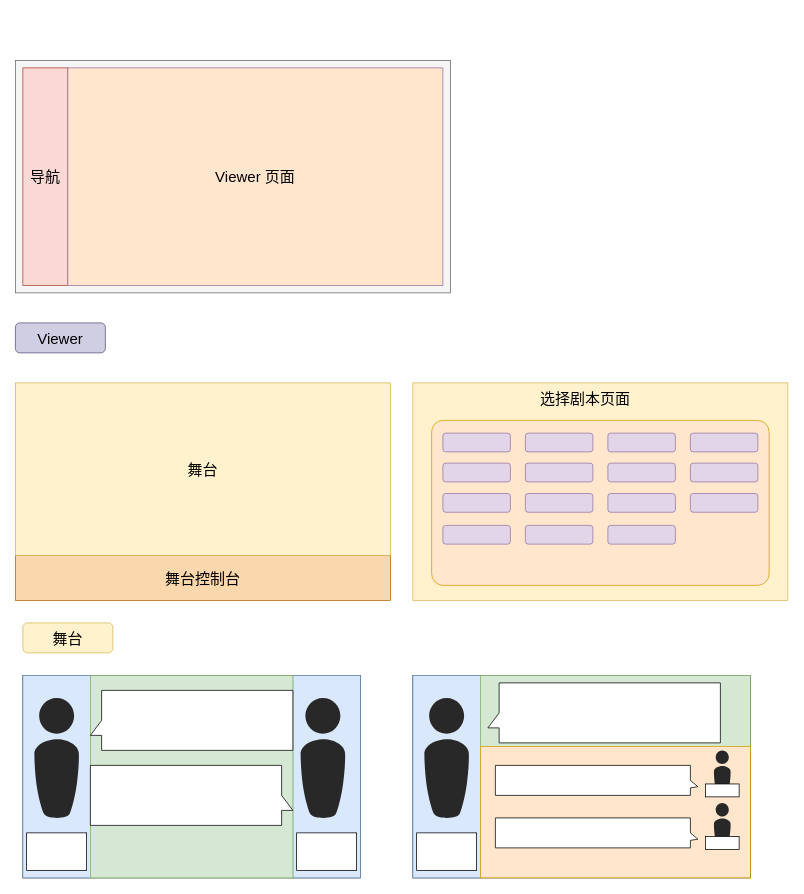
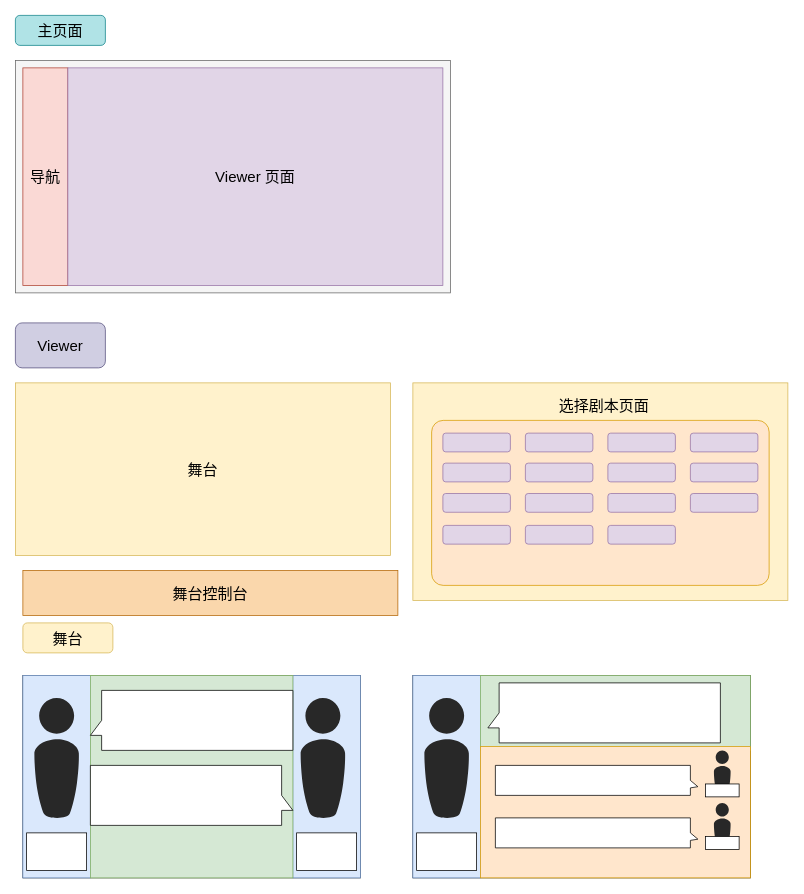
  <mxCell id="0" />
  <mxCell id="1" parent="0" />
  <mxCell id="2" value="" style="rounded=0;whiteSpace=wrap;html=1;fillColor=#f5f5f5;fontColor=#333333;strokeColor=#666666;fontSize=20;" parent="1" vertex="1"><mxGeometry x="20" y="80" width="580" height="310" as="geometry" /></mxCell>
- <mxCell id="4" value="舞台控制台" style="rounded=0;whiteSpace=wrap;html=1;fontSize=20;fillColor=#fad7ac;strokeColor=#b46504;" parent="1" vertex="1"><mxGeometry x="20" y="740" width="500" height="60" as="geometry" /></mxCell>
+ <mxCell id="3" value="主页面" style="rounded=1;whiteSpace=wrap;html=1;fillColor=#b0e3e6;strokeColor=#0e8088;fontSize=20;" parent="1" vertex="1"><mxGeometry x="20" y="20" width="120" height="40" as="geometry" /></mxCell>
+ <mxCell id="4" value="舞台控制台" style="rounded=0;whiteSpace=wrap;html=1;fontSize=20;fillColor=#fad7ac;strokeColor=#b46504;" parent="1" vertex="1"><mxGeometry x="30" y="760" width="500" height="60" as="geometry" /></mxCell>
  <mxCell id="5" value="舞台" style="rounded=0;whiteSpace=wrap;html=1;fontSize=20;fillColor=#fff2cc;strokeColor=#d6b656;" parent="1" vertex="1"><mxGeometry x="20" y="510" width="500" height="230" as="geometry" /></mxCell>
  <mxCell id="6" value="导航" style="rounded=0;whiteSpace=wrap;html=1;fontSize=20;fillColor=#fad9d5;strokeColor=#ae4132;" parent="1" vertex="1"><mxGeometry x="30" y="90" width="60" height="290" as="geometry" /></mxCell>
  <mxCell id="7" value="舞台" style="rounded=1;whiteSpace=wrap;html=1;fillColor=#fff2cc;strokeColor=#d6b656;fontSize=20;" parent="1" vertex="1"><mxGeometry x="30" y="830" width="120" height="40" as="geometry" /></mxCell>
  <mxCell id="8" value="" style="rounded=0;whiteSpace=wrap;html=1;fontSize=20;" parent="1" vertex="1"><mxGeometry x="30" y="900" width="450" height="270" as="geometry" /></mxCell>
  <mxCell id="9" value="" style="rounded=0;whiteSpace=wrap;html=1;fillColor=#dae8fc;strokeColor=#6c8ebf;fontSize=20;" parent="1" vertex="1"><mxGeometry x="30" y="900" width="90" height="270" as="geometry" /></mxCell>
  <mxCell id="10" value="" style="rounded=0;whiteSpace=wrap;html=1;fillColor=#dae8fc;strokeColor=#6c8ebf;fontSize=20;" parent="1" vertex="1"><mxGeometry x="390" y="900" width="90" height="270" as="geometry" /></mxCell>
  <mxCell id="11" value="" style="rounded=0;whiteSpace=wrap;html=1;fillColor=#d5e8d4;strokeColor=#82b366;fontSize=20;" parent="1" vertex="1"><mxGeometry x="120" y="900" width="270" height="270" as="geometry" /></mxCell>
  <mxCell id="12" value="" style="verticalLabelPosition=bottom;sketch=0;html=1;fillColor=#282828;strokeColor=none;verticalAlign=top;pointerEvents=1;align=center;shape=mxgraph.cisco_safe.people_places_things_icons.icon8;fontSize=20;" parent="1" vertex="1"><mxGeometry x="45" y="930" width="60" height="160" as="geometry" /></mxCell>
  <mxCell id="13" value="" style="verticalLabelPosition=bottom;sketch=0;html=1;fillColor=#282828;strokeColor=none;verticalAlign=top;pointerEvents=1;align=center;shape=mxgraph.cisco_safe.people_places_things_icons.icon8;fontSize=20;" parent="1" vertex="1"><mxGeometry x="400" y="930" width="60" height="160" as="geometry" /></mxCell>
  <mxCell id="14" value="" style="rounded=0;whiteSpace=wrap;html=1;fontSize=20;" parent="1" vertex="1"><mxGeometry x="35" y="1110" width="80" height="50" as="geometry" /></mxCell>
  <mxCell id="15" value="" style="rounded=0;whiteSpace=wrap;html=1;fontSize=20;" parent="1" vertex="1"><mxGeometry x="395" y="1110" width="80" height="50" as="geometry" /></mxCell>
  <mxCell id="16" value="" style="shape=callout;whiteSpace=wrap;html=1;perimeter=calloutPerimeter;size=15;position=0.5;base=20;position2=0.75;direction=south;fontSize=20;" parent="1" vertex="1"><mxGeometry x="120" y="920" width="270" height="80" as="geometry" /></mxCell>
  <mxCell id="17" value="" style="shape=callout;whiteSpace=wrap;html=1;perimeter=calloutPerimeter;size=15;position=0.5;base=20;position2=0.75;direction=south;flipH=1;fontSize=20;" parent="1" vertex="1"><mxGeometry x="120" y="1020" width="270" height="80" as="geometry" /></mxCell>
  <mxCell id="18" value="" style="rounded=0;whiteSpace=wrap;html=1;fontSize=20;" parent="1" vertex="1"><mxGeometry x="550" y="900" width="450" height="270" as="geometry" /></mxCell>
  <mxCell id="19" value="" style="rounded=0;whiteSpace=wrap;html=1;fillColor=#dae8fc;strokeColor=#6c8ebf;fontSize=20;" parent="1" vertex="1"><mxGeometry x="550" y="900" width="90" height="270" as="geometry" /></mxCell>
  <mxCell id="20" value="" style="rounded=0;whiteSpace=wrap;html=1;fillColor=#d5e8d4;strokeColor=#82b366;fontSize=20;" parent="1" vertex="1"><mxGeometry x="640" y="900" width="360" height="100" as="geometry" /></mxCell>
  <mxCell id="21" value="" style="verticalLabelPosition=bottom;sketch=0;html=1;fillColor=#282828;strokeColor=none;verticalAlign=top;pointerEvents=1;align=center;shape=mxgraph.cisco_safe.people_places_things_icons.icon8;fontSize=20;" parent="1" vertex="1"><mxGeometry x="565" y="930" width="60" height="160" as="geometry" /></mxCell>
  <mxCell id="22" value="" style="rounded=0;whiteSpace=wrap;html=1;fontSize=20;" parent="1" vertex="1"><mxGeometry x="555" y="1110" width="80" height="50" as="geometry" /></mxCell>
  <mxCell id="23" value="" style="rounded=0;whiteSpace=wrap;html=1;fillColor=#ffe6cc;strokeColor=#d79b00;fontSize=20;" parent="1" vertex="1"><mxGeometry x="640" y="995" width="360" height="175" as="geometry" /></mxCell>
  <mxCell id="24" value="" style="shape=callout;whiteSpace=wrap;html=1;perimeter=calloutPerimeter;size=15;position=0.5;base=20;position2=0.75;direction=south;fontSize=20;" parent="1" vertex="1"><mxGeometry x="650" y="910" width="310" height="80" as="geometry" /></mxCell>
  <mxCell id="25" value="" style="shape=callout;whiteSpace=wrap;html=1;perimeter=calloutPerimeter;size=10;position=0.5;base=10;position2=0.71;direction=south;flipH=1;fontSize=20;" parent="1" vertex="1"><mxGeometry x="660" y="1020" width="270" height="40" as="geometry" /></mxCell>
  <mxCell id="26" value="" style="shape=callout;whiteSpace=wrap;html=1;perimeter=calloutPerimeter;size=10;position=0.5;base=10;position2=0.71;direction=south;flipH=1;fontSize=20;" parent="1" vertex="1"><mxGeometry x="660" y="1090" width="270" height="40" as="geometry" /></mxCell>
- <mxCell id="27" value="Viewer 页面" style="rounded=0;whiteSpace=wrap;html=1;fillColor=#ffe6cc;strokeColor=#9673a6;fontSize=20;" vertex="1" parent="1"><mxGeometry x="90" y="90" width="500" height="290" as="geometry" /></mxCell>
- <mxCell id="28" value="Viewer" style="rounded=1;whiteSpace=wrap;html=1;fillColor=#d0cee2;strokeColor=#56517e;fontSize=20;" vertex="1" parent="1"><mxGeometry x="20" y="430" width="120" height="40" as="geometry" /></mxCell>
+ <mxCell id="27" value="Viewer 页面" style="rounded=0;whiteSpace=wrap;html=1;fillColor=#e1d5e7;strokeColor=#9673a6;fontSize=20;" vertex="1" parent="1"><mxGeometry x="90" y="90" width="500" height="290" as="geometry" /></mxCell>
+ <mxCell id="28" value="Viewer" style="rounded=1;whiteSpace=wrap;html=1;fillColor=#d0cee2;strokeColor=#56517e;fontSize=20;" vertex="1" parent="1"><mxGeometry x="20" y="430" width="120" height="60" as="geometry" /></mxCell>
  <mxCell id="29" value="" style="rounded=0;whiteSpace=wrap;html=1;fillColor=#fff2cc;strokeColor=#d6b656;fontSize=20;" vertex="1" parent="1"><mxGeometry x="550" y="510" width="500" height="290" as="geometry" /></mxCell>
  <mxCell id="30" value="" style="rounded=1;whiteSpace=wrap;html=1;arcSize=7;fillColor=#ffe6cc;strokeColor=#d79b00;fontSize=20;" vertex="1" parent="1"><mxGeometry x="575" y="560" width="450" height="220" as="geometry" /></mxCell>
- <mxCell id="31" value="选择剧本页面" style="text;html=1;strokeColor=none;fillColor=none;align=center;verticalAlign=middle;whiteSpace=wrap;rounded=0;fontSize=20;" vertex="1" parent="1"><mxGeometry x="665" y="515" width="230" height="30" as="geometry" /></mxCell>
+ <mxCell id="31" value="选择剧本页面" style="text;html=1;strokeColor=none;fillColor=none;align=center;verticalAlign=middle;whiteSpace=wrap;rounded=0;fontSize=20;" vertex="1" parent="1"><mxGeometry x="690" y="525" width="230" height="30" as="geometry" /></mxCell>
  <mxCell id="32" value="" style="rounded=1;whiteSpace=wrap;html=1;fillColor=#e1d5e7;strokeColor=#9673a6;fontSize=20;" vertex="1" parent="1"><mxGeometry x="590" y="577" width="90" height="25" as="geometry" /></mxCell>
  <mxCell id="33" value="" style="rounded=1;whiteSpace=wrap;html=1;fillColor=#e1d5e7;strokeColor=#9673a6;fontSize=20;" vertex="1" parent="1"><mxGeometry x="700" y="577" width="90" height="25" as="geometry" /></mxCell>
  <mxCell id="34" value="" style="rounded=1;whiteSpace=wrap;html=1;fillColor=#e1d5e7;strokeColor=#9673a6;fontSize=20;" vertex="1" parent="1"><mxGeometry x="810" y="577" width="90" height="25" as="geometry" /></mxCell>
  <mxCell id="35" value="" style="rounded=1;whiteSpace=wrap;html=1;fillColor=#e1d5e7;strokeColor=#9673a6;fontSize=20;" vertex="1" parent="1"><mxGeometry x="920" y="577" width="90" height="25" as="geometry" /></mxCell>
  <mxCell id="36" value="" style="rounded=1;whiteSpace=wrap;html=1;fillColor=#e1d5e7;strokeColor=#9673a6;fontSize=20;" vertex="1" parent="1"><mxGeometry x="590" y="617" width="90" height="25" as="geometry" /></mxCell>
  <mxCell id="37" value="" style="rounded=1;whiteSpace=wrap;html=1;fillColor=#e1d5e7;strokeColor=#9673a6;fontSize=20;" vertex="1" parent="1"><mxGeometry x="700" y="617" width="90" height="25" as="geometry" /></mxCell>
  <mxCell id="38" value="" style="rounded=1;whiteSpace=wrap;html=1;fillColor=#e1d5e7;strokeColor=#9673a6;fontSize=20;" vertex="1" parent="1"><mxGeometry x="810" y="617" width="90" height="25" as="geometry" /></mxCell>
  <mxCell id="39" value="" style="rounded=1;whiteSpace=wrap;html=1;fillColor=#e1d5e7;strokeColor=#9673a6;fontSize=20;" vertex="1" parent="1"><mxGeometry x="920" y="617" width="90" height="25" as="geometry" /></mxCell>
  <mxCell id="40" value="" style="rounded=1;whiteSpace=wrap;html=1;fillColor=#e1d5e7;strokeColor=#9673a6;fontSize=20;" vertex="1" parent="1"><mxGeometry x="590" y="657.5" width="90" height="25" as="geometry" /></mxCell>
  <mxCell id="41" value="" style="rounded=1;whiteSpace=wrap;html=1;fillColor=#e1d5e7;strokeColor=#9673a6;fontSize=20;" vertex="1" parent="1"><mxGeometry x="700" y="657.5" width="90" height="25" as="geometry" /></mxCell>
  <mxCell id="42" value="" style="rounded=1;whiteSpace=wrap;html=1;fillColor=#e1d5e7;strokeColor=#9673a6;fontSize=20;" vertex="1" parent="1"><mxGeometry x="810" y="657.5" width="90" height="25" as="geometry" /></mxCell>
  <mxCell id="43" value="" style="rounded=1;whiteSpace=wrap;html=1;fillColor=#e1d5e7;strokeColor=#9673a6;fontSize=20;" vertex="1" parent="1"><mxGeometry x="920" y="657.5" width="90" height="25" as="geometry" /></mxCell>
  <mxCell id="44" value="" style="rounded=1;whiteSpace=wrap;html=1;fillColor=#e1d5e7;strokeColor=#9673a6;fontSize=20;" vertex="1" parent="1"><mxGeometry x="590" y="700" width="90" height="25" as="geometry" /></mxCell>
  <mxCell id="45" value="" style="rounded=1;whiteSpace=wrap;html=1;fillColor=#e1d5e7;strokeColor=#9673a6;fontSize=20;" vertex="1" parent="1"><mxGeometry x="700" y="700" width="90" height="25" as="geometry" /></mxCell>
  <mxCell id="46" value="" style="rounded=1;whiteSpace=wrap;html=1;fillColor=#e1d5e7;strokeColor=#9673a6;fontSize=20;" vertex="1" parent="1"><mxGeometry x="810" y="700" width="90" height="25" as="geometry" /></mxCell>
  <mxCell id="47" value="" style="group;fontSize=20;" vertex="1" connectable="0" parent="1"><mxGeometry x="940" y="1000" width="45" height="62" as="geometry" /></mxCell>
  <mxCell id="48" value="" style="verticalLabelPosition=bottom;sketch=0;html=1;fillColor=#282828;strokeColor=none;verticalAlign=top;pointerEvents=1;align=center;shape=mxgraph.cisco_safe.people_places_things_icons.icon8;fontSize=20;" vertex="1" parent="47"><mxGeometry x="11.25" width="22.5" height="60.278" as="geometry" /></mxCell>
  <mxCell id="49" value="" style="rounded=0;whiteSpace=wrap;html=1;fontSize=20;" vertex="1" parent="47"><mxGeometry y="44.778" width="45" height="17.222" as="geometry" /></mxCell>
  <mxCell id="50" value="" style="group;fontStyle=1;fontSize=20;" vertex="1" connectable="0" parent="1"><mxGeometry x="940" y="1070" width="45" height="62" as="geometry" /></mxCell>
  <mxCell id="51" value="" style="verticalLabelPosition=bottom;sketch=0;html=1;fillColor=#282828;strokeColor=none;verticalAlign=top;pointerEvents=1;align=center;shape=mxgraph.cisco_safe.people_places_things_icons.icon8;fontSize=20;" vertex="1" parent="50"><mxGeometry x="11.25" width="22.5" height="60.278" as="geometry" /></mxCell>
  <mxCell id="52" value="" style="rounded=0;whiteSpace=wrap;html=1;fontSize=20;" vertex="1" parent="50"><mxGeometry y="44.778" width="45" height="17.222" as="geometry" /></mxCell>
